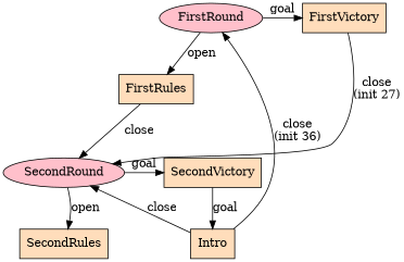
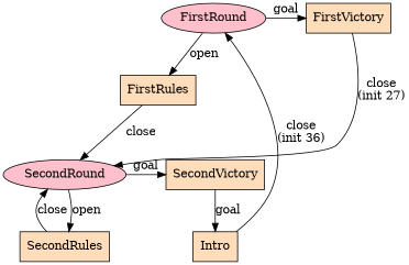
  digraph {
    splines=TRUE
    node [fillcolor="#ffddbb" shape=box style=filled]
    FirstRound [fillcolor=pink shape=ellipse]
    FirstVictory
    SecondRound [fillcolor=pink shape=ellipse]
    SecondVictory
    FirstRules
    SecondRules
    Intro
    subgraph sub_1 {
      rank=same
      FirstRound
      FirstVictory
    }
    subgraph sub_2 {
      rank=same
      SecondRound
      SecondVictory
    }
    FirstRound -> FirstVictory [label=goal]
    FirstRound -> FirstRules [label=open]
    FirstVictory -> SecondRound [label="close\n(init 27)"]
    SecondRound -> SecondVictory [label=goal]
    SecondRound -> SecondRules [label=open]
    SecondVictory -> Intro [label=goal]
    FirstRules -> SecondRound [label=close]
-   Intro -> SecondRound [label=close]
+   SecondRules -> SecondRound [label=close]
    Intro -> FirstRound [label="close\n(init 36)"]
  }
